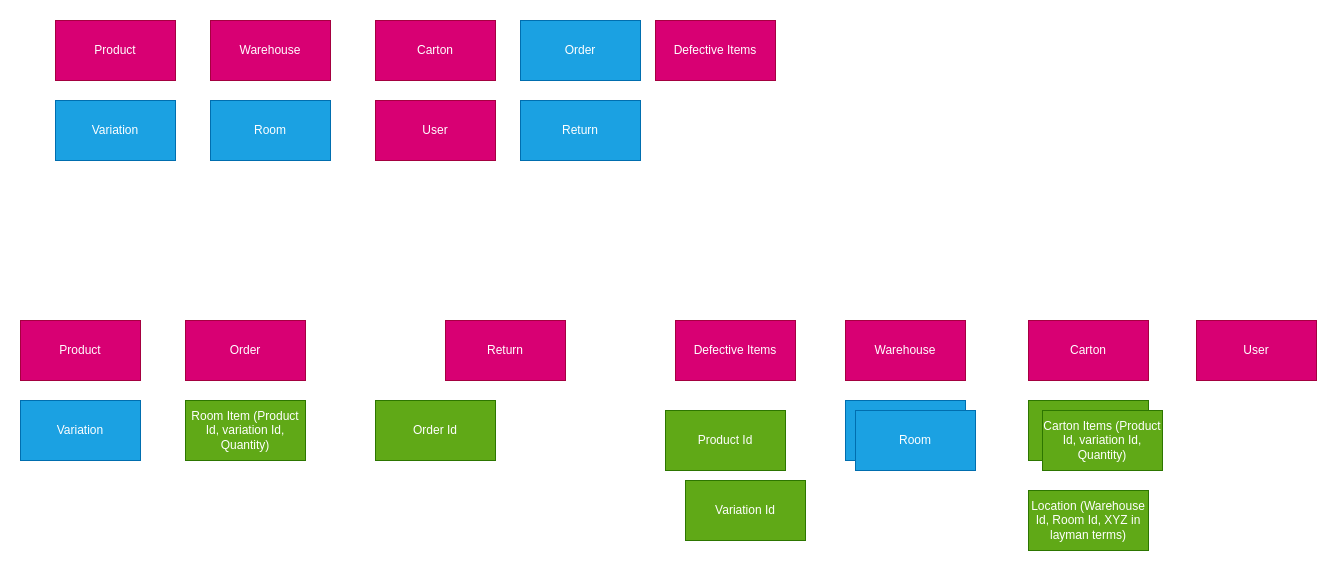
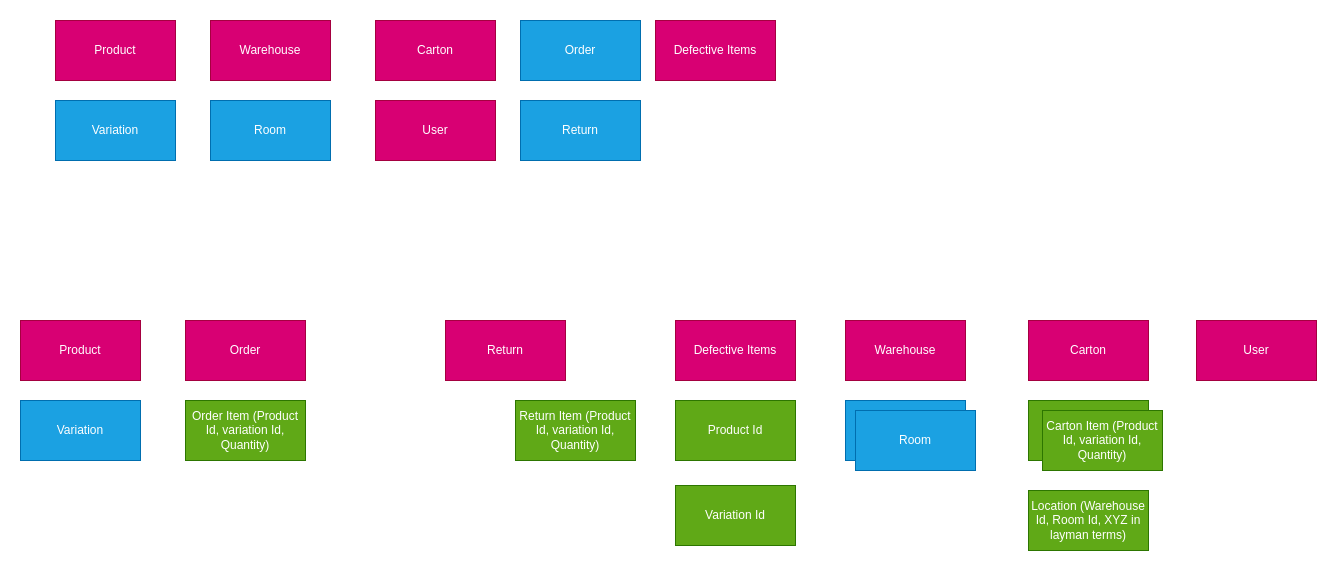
  <mxCell id="0" />
  <mxCell id="1" parent="0" />
  <mxCell id="2" value="Product" style="rounded=0;whiteSpace=wrap;html=1;fillColor=#d80073;strokeColor=#A50040;fontColor=#ffffff;" parent="1" vertex="1"><mxGeometry x="55" y="20" width="120" height="60" as="geometry" /></mxCell>
  <mxCell id="3" value="Variation" style="rounded=0;whiteSpace=wrap;html=1;fillColor=#1ba1e2;strokeColor=#006EAF;fontColor=#ffffff;" parent="1" vertex="1"><mxGeometry x="55" y="100" width="120" height="60" as="geometry" /></mxCell>
  <mxCell id="4" value="Carton" style="rounded=0;whiteSpace=wrap;html=1;fillColor=#d80073;strokeColor=#A50040;fontColor=#ffffff;" parent="1" vertex="1"><mxGeometry x="375" y="20" width="120" height="60" as="geometry" /></mxCell>
  <mxCell id="5" value="Warehouse" style="rounded=0;whiteSpace=wrap;html=1;fillColor=#d80073;fontColor=#ffffff;strokeColor=#A50040;" parent="1" vertex="1"><mxGeometry x="210" y="20" width="120" height="60" as="geometry" /></mxCell>
  <mxCell id="6" value="Room" style="rounded=0;whiteSpace=wrap;html=1;fillColor=#1ba1e2;fontColor=#ffffff;strokeColor=#006EAF;" parent="1" vertex="1"><mxGeometry x="210" y="100" width="120" height="60" as="geometry" /></mxCell>
  <mxCell id="7" value="User" style="rounded=0;whiteSpace=wrap;html=1;fillColor=#d80073;fontColor=#ffffff;strokeColor=#A50040;" parent="1" vertex="1"><mxGeometry x="375" y="100" width="120" height="60" as="geometry" /></mxCell>
  <mxCell id="8" value="Product" style="rounded=0;whiteSpace=wrap;html=1;fillColor=#d80073;strokeColor=#A50040;fontColor=#ffffff;" parent="1" vertex="1"><mxGeometry x="20" y="320" width="120" height="60" as="geometry" /></mxCell>
  <mxCell id="9" value="Variation" style="rounded=0;whiteSpace=wrap;html=1;fillColor=#1ba1e2;strokeColor=#006EAF;fontColor=#ffffff;" parent="1" vertex="1"><mxGeometry x="20" y="400" width="120" height="60" as="geometry" /></mxCell>
  <mxCell id="10" value="Carton Item" style="rounded=0;whiteSpace=wrap;html=1;fillColor=#60a917;fontColor=#ffffff;strokeColor=#2D7600;" parent="1" vertex="1"><mxGeometry x="1028" y="400" width="120" height="60" as="geometry" /></mxCell>
  <mxCell id="11" value="Warehouse" style="rounded=0;whiteSpace=wrap;html=1;fillColor=#d80073;fontColor=#ffffff;strokeColor=#A50040;" parent="1" vertex="1"><mxGeometry x="845" y="320" width="120" height="60" as="geometry" /></mxCell>
  <mxCell id="12" value="Room" style="rounded=0;whiteSpace=wrap;html=1;fillColor=#1ba1e2;fontColor=#ffffff;strokeColor=#006EAF;" parent="1" vertex="1"><mxGeometry x="845" y="400" width="120" height="60" as="geometry" /></mxCell>
  <mxCell id="13" value="User" style="rounded=0;whiteSpace=wrap;html=1;fillColor=#d80073;fontColor=#ffffff;strokeColor=#A50040;" parent="1" vertex="1"><mxGeometry x="1196" y="320" width="120" height="60" as="geometry" /></mxCell>
- <mxCell id="14" value="Carton Items (Product Id, variation Id, Quantity)" style="rounded=0;whiteSpace=wrap;html=1;fillColor=#60a917;fontColor=#ffffff;strokeColor=#2D7600;" parent="1" vertex="1"><mxGeometry x="1042" y="410" width="120" height="60" as="geometry" /></mxCell>
+ <mxCell id="14" value="Carton Item (Product Id, variation Id, Quantity)" style="rounded=0;whiteSpace=wrap;html=1;fillColor=#60a917;fontColor=#ffffff;strokeColor=#2D7600;" parent="1" vertex="1"><mxGeometry x="1042" y="410" width="120" height="60" as="geometry" /></mxCell>
  <mxCell id="15" value="Room" style="rounded=0;whiteSpace=wrap;html=1;fillColor=#1ba1e2;fontColor=#ffffff;strokeColor=#006EAF;" parent="1" vertex="1"><mxGeometry x="855" y="410" width="120" height="60" as="geometry" /></mxCell>
  <mxCell id="16" value="Carton" style="rounded=0;whiteSpace=wrap;html=1;fillColor=#d80073;strokeColor=#A50040;fontColor=#ffffff;" parent="1" vertex="1"><mxGeometry x="1028" y="320" width="120" height="60" as="geometry" /></mxCell>
  <mxCell id="17" value="Order" style="rounded=0;whiteSpace=wrap;html=1;fillColor=#1ba1e2;strokeColor=#006EAF;fontColor=#ffffff;" parent="1" vertex="1"><mxGeometry x="520" y="20" width="120" height="60" as="geometry" /></mxCell>
  <mxCell id="18" value="Return" style="rounded=0;whiteSpace=wrap;html=1;fillColor=#1ba1e2;strokeColor=#006EAF;fontColor=#ffffff;" parent="1" vertex="1"><mxGeometry x="520" y="100" width="120" height="60" as="geometry" /></mxCell>
  <mxCell id="19" value="Order" style="rounded=0;whiteSpace=wrap;html=1;fillColor=#d80073;strokeColor=#A50040;fontColor=#ffffff;" parent="1" vertex="1"><mxGeometry x="185" y="320" width="120" height="60" as="geometry" /></mxCell>
  <mxCell id="20" value="Return" style="rounded=0;whiteSpace=wrap;html=1;fillColor=#d80073;strokeColor=#A50040;fontColor=#ffffff;" parent="1" vertex="1"><mxGeometry x="445" y="320" width="120" height="60" as="geometry" /></mxCell>
- <mxCell id="21" value="Order Id" style="rounded=0;whiteSpace=wrap;html=1;fillColor=#60a917;strokeColor=#2D7600;fontColor=#ffffff;" parent="1" vertex="1"><mxGeometry x="375" y="400" width="120" height="60" as="geometry" /></mxCell>
- <mxCell id="22" value="Room Item (Product Id, variation Id, Quantity)" style="rounded=0;whiteSpace=wrap;html=1;fillColor=#60a917;fontColor=#ffffff;strokeColor=#2D7600;" parent="1" vertex="1"><mxGeometry x="185" y="400" width="120" height="60" as="geometry" /></mxCell>
+ <mxCell id="22" value="Order Item (Product Id, variation Id, Quantity)" style="rounded=0;whiteSpace=wrap;html=1;fillColor=#60a917;fontColor=#ffffff;strokeColor=#2D7600;" parent="1" vertex="1"><mxGeometry x="185" y="400" width="120" height="60" as="geometry" /></mxCell>
+ <mxCell id="23" value="Return Item (Product Id, variation Id, Quantity)" style="rounded=0;whiteSpace=wrap;html=1;fillColor=#60a917;fontColor=#ffffff;strokeColor=#2D7600;" parent="1" vertex="1"><mxGeometry x="515" y="400" width="120" height="60" as="geometry" /></mxCell>
  <mxCell id="24" value="Location (Warehouse Id, Room Id, XYZ in layman terms)" style="rounded=0;whiteSpace=wrap;html=1;fillColor=#60a917;fontColor=#ffffff;strokeColor=#2D7600;" parent="1" vertex="1"><mxGeometry x="1028" y="490" width="120" height="60" as="geometry" /></mxCell>
  <mxCell id="25" value="Defective Items" style="rounded=0;whiteSpace=wrap;html=1;fillColor=#d80073;strokeColor=#A50040;fontColor=#ffffff;" parent="1" vertex="1"><mxGeometry x="655" y="20" width="120" height="60" as="geometry" /></mxCell>
  <mxCell id="26" value="Defective Items" style="rounded=0;whiteSpace=wrap;html=1;fillColor=#d80073;strokeColor=#A50040;fontColor=#ffffff;" parent="1" vertex="1"><mxGeometry x="675" y="320" width="120" height="60" as="geometry" /></mxCell>
- <mxCell id="27" value="Product Id" style="rounded=0;whiteSpace=wrap;html=1;fillColor=#60a917;fontColor=#ffffff;strokeColor=#2D7600;" parent="1" vertex="1"><mxGeometry x="665" y="410" width="120" height="60" as="geometry" /></mxCell>
- <mxCell id="28" value="Variation Id" style="rounded=0;whiteSpace=wrap;html=1;fillColor=#60a917;fontColor=#ffffff;strokeColor=#2D7600;" parent="1" vertex="1"><mxGeometry x="685" y="480" width="120" height="60" as="geometry" /></mxCell>
+ <mxCell id="27" value="Product Id" style="rounded=0;whiteSpace=wrap;html=1;fillColor=#60a917;fontColor=#ffffff;strokeColor=#2D7600;" parent="1" vertex="1"><mxGeometry x="675" y="400" width="120" height="60" as="geometry" /></mxCell>
+ <mxCell id="28" value="Variation Id" style="rounded=0;whiteSpace=wrap;html=1;fillColor=#60a917;fontColor=#ffffff;strokeColor=#2D7600;" parent="1" vertex="1"><mxGeometry x="675" y="485" width="120" height="60" as="geometry" /></mxCell>
